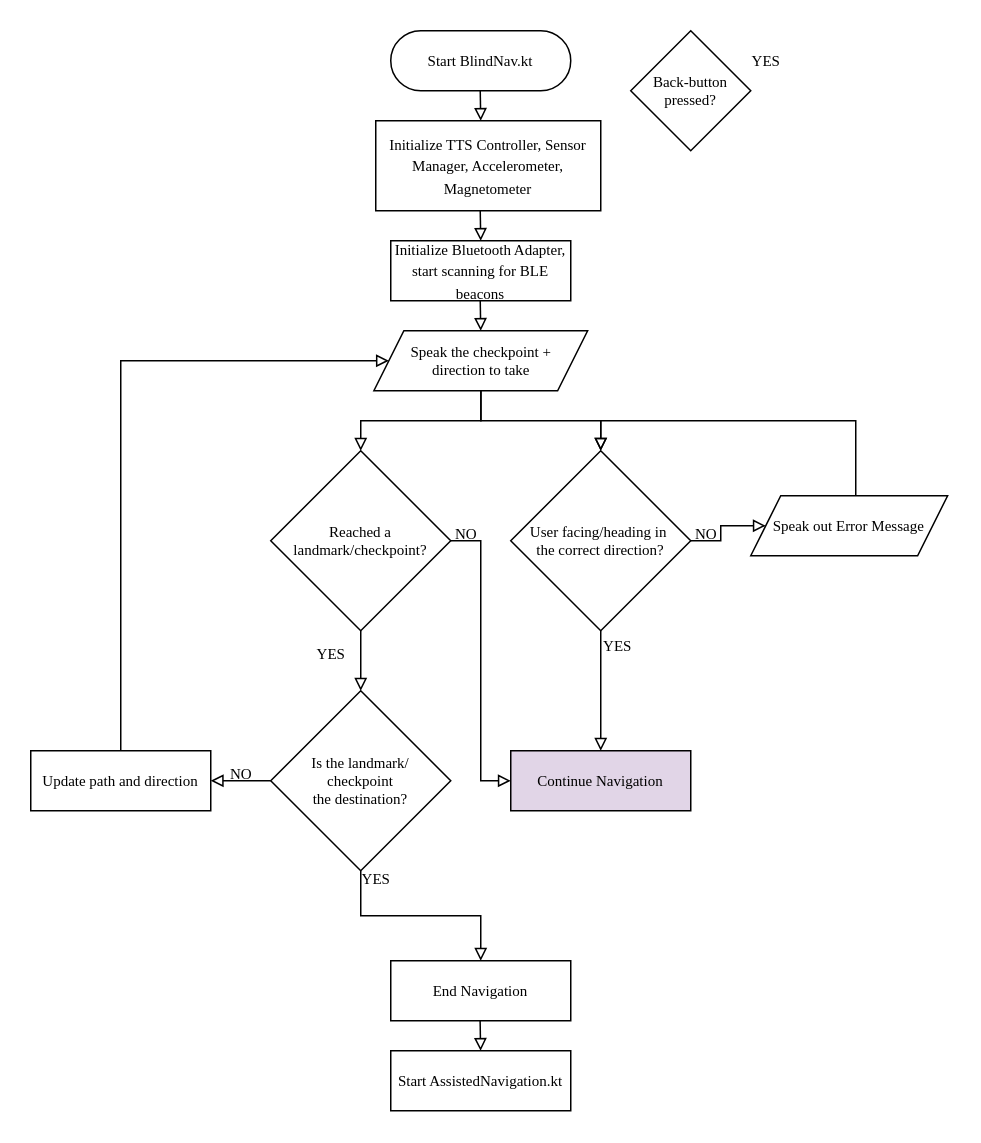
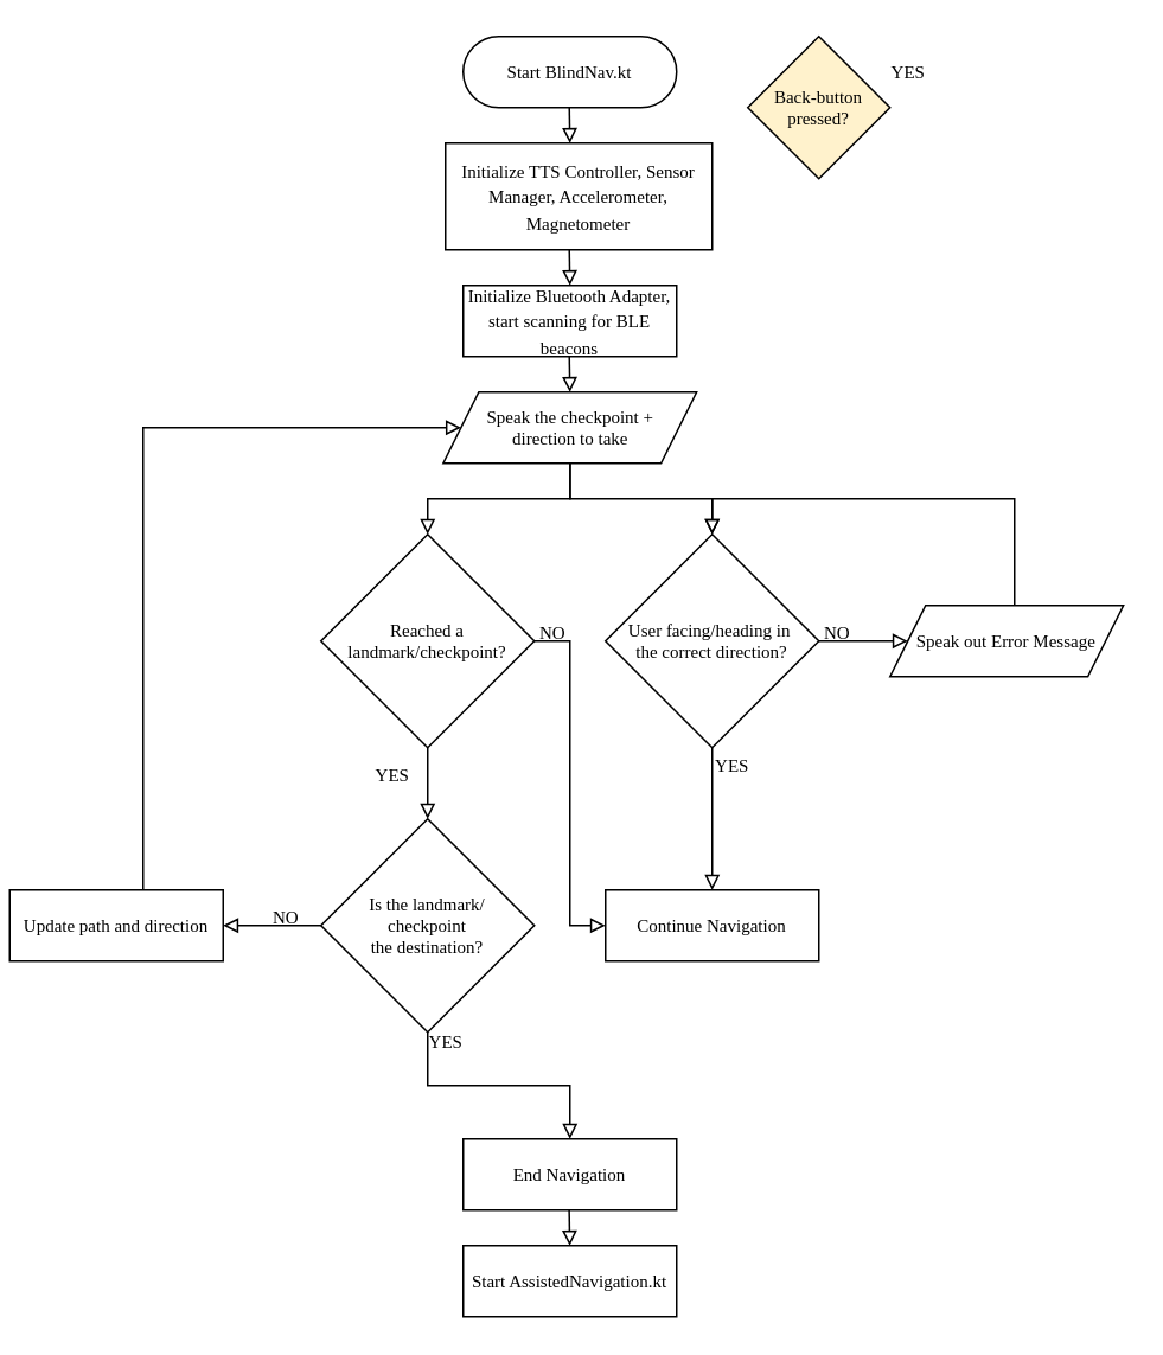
  <mxCell id="0" />
  <mxCell id="1" parent="0" />
  <mxCell id="2" value="&lt;font size=&quot;1&quot; face=&quot;Times New Roman&quot;&gt;Start BlindNav.kt&lt;/font&gt;" style="rounded=1;whiteSpace=wrap;html=1;fontSize=12;glass=0;strokeWidth=1;shadow=0;arcSize=50;" vertex="1" parent="1"><mxGeometry x="260" y="20" width="120" height="40" as="geometry" /></mxCell>
  <mxCell id="3" value="&lt;span style=&quot;border-color: var(--border-color);&quot;&gt;&lt;font style=&quot;font-size: 10px;&quot;&gt;Initialize TTS Controller, Sensor Manager, Accelerometer, Magnetometer&lt;/font&gt;&lt;/span&gt;" style="rounded=0;whiteSpace=wrap;html=1;fontFamily=Times New Roman;fontSize=12;" vertex="1" parent="1"><mxGeometry x="250" y="80" width="150" height="60" as="geometry" /></mxCell>
  <mxCell id="4" value="NO" style="text;html=1;align=center;verticalAlign=middle;resizable=0;points=[];autosize=1;strokeColor=none;fillColor=none;fontSize=10;fontFamily=Times New Roman;" vertex="1" parent="1"><mxGeometry x="290" y="340" width="40" height="30" as="geometry" /></mxCell>
  <mxCell id="5" value="YES" style="text;html=1;align=center;verticalAlign=middle;resizable=0;points=[];autosize=1;strokeColor=none;fillColor=none;fontSize=10;fontFamily=Times New Roman;" vertex="1" parent="1"><mxGeometry x="490" y="25" width="40" height="30" as="geometry" /></mxCell>
- <mxCell id="6" value="Back-button pressed?" style="rhombus;whiteSpace=wrap;html=1;fontFamily=Times New Roman;fontSize=10;" vertex="1" parent="1"><mxGeometry x="420" y="20" width="80" height="80" as="geometry" /></mxCell>
+ <mxCell id="6" value="Back-button pressed?" style="rhombus;whiteSpace=wrap;html=1;fontFamily=Times New Roman;fontSize=10;fillColor=#fff2cc;" vertex="1" parent="1"><mxGeometry x="420" y="20" width="80" height="80" as="geometry" /></mxCell>
  <mxCell id="7" style="edgeStyle=orthogonalEdgeStyle;rounded=0;sketch=0;orthogonalLoop=1;jettySize=auto;html=1;fontFamily=Times New Roman;fontSize=10;endArrow=block;endFill=0;" edge="1" parent="1" source="9" target="18"><mxGeometry relative="1" as="geometry" /></mxCell>
  <mxCell id="8" style="edgeStyle=orthogonalEdgeStyle;rounded=0;sketch=0;orthogonalLoop=1;jettySize=auto;html=1;entryX=0;entryY=0.5;entryDx=0;entryDy=0;fontFamily=Times New Roman;fontSize=10;endArrow=block;endFill=0;" edge="1" parent="1" source="9" target="11"><mxGeometry relative="1" as="geometry" /></mxCell>
  <mxCell id="9" value="User facing/heading in&amp;nbsp;&lt;br&gt;the correct direction?" style="rhombus;whiteSpace=wrap;html=1;fontFamily=Times New Roman;fontSize=10;" vertex="1" parent="1"><mxGeometry x="340" y="300" width="120" height="120" as="geometry" /></mxCell>
  <mxCell id="10" style="edgeStyle=orthogonalEdgeStyle;rounded=0;sketch=0;orthogonalLoop=1;jettySize=auto;html=1;entryX=0.5;entryY=0;entryDx=0;entryDy=0;fontFamily=Times New Roman;fontSize=10;endArrow=block;endFill=0;" edge="1" parent="1" source="11" target="9"><mxGeometry relative="1" as="geometry"><Array as="points"><mxPoint x="570" y="280" /><mxPoint x="400" y="280" /></Array></mxGeometry></mxCell>
- <mxCell id="11" value="Speak out Error Message" style="shape=parallelogram;perimeter=parallelogramPerimeter;whiteSpace=wrap;html=1;fixedSize=1;fontFamily=Times New Roman;fontSize=10;" vertex="1" parent="1"><mxGeometry x="500" y="330" width="131.25" height="40" as="geometry" /></mxCell>
+ <mxCell id="11" value="Speak out Error Message" style="shape=parallelogram;perimeter=parallelogramPerimeter;whiteSpace=wrap;html=1;fixedSize=1;fontFamily=Times New Roman;fontSize=10;" vertex="1" parent="1"><mxGeometry x="500" y="340" width="131.25" height="40" as="geometry" /></mxCell>
  <mxCell id="12" style="edgeStyle=orthogonalEdgeStyle;rounded=0;sketch=0;orthogonalLoop=1;jettySize=auto;html=1;entryX=0.5;entryY=0;entryDx=0;entryDy=0;fontFamily=Times New Roman;fontSize=10;endArrow=block;endFill=0;" edge="1" parent="1" source="14" target="21"><mxGeometry relative="1" as="geometry" /></mxCell>
  <mxCell id="13" style="edgeStyle=orthogonalEdgeStyle;rounded=0;sketch=0;orthogonalLoop=1;jettySize=auto;html=1;fontFamily=Times New Roman;fontSize=10;endArrow=block;endFill=0;" edge="1" parent="1" source="14" target="9"><mxGeometry relative="1" as="geometry" /></mxCell>
  <mxCell id="14" value="Speak the checkpoint + &lt;br&gt;direction to take" style="shape=parallelogram;perimeter=parallelogramPerimeter;whiteSpace=wrap;html=1;fixedSize=1;fontFamily=Times New Roman;fontSize=10;" vertex="1" parent="1"><mxGeometry x="248.75" y="220" width="142.5" height="40" as="geometry" /></mxCell>
  <mxCell id="15" value="&lt;span style=&quot;border-color: var(--border-color);&quot;&gt;&lt;font style=&quot;font-size: 10px;&quot;&gt;Initialize Bluetooth Adapter, start scanning for BLE beacons&lt;/font&gt;&lt;/span&gt;" style="rounded=0;whiteSpace=wrap;html=1;fontFamily=Times New Roman;fontSize=12;" vertex="1" parent="1"><mxGeometry x="260" y="160" width="120" height="40" as="geometry" /></mxCell>
  <mxCell id="16" value="&lt;span style=&quot;border-color: var(--border-color);&quot;&gt;&lt;font style=&quot;font-size: 10px;&quot;&gt;End Navigation&lt;/font&gt;&lt;/span&gt;" style="rounded=0;whiteSpace=wrap;html=1;fontFamily=Times New Roman;fontSize=12;" vertex="1" parent="1"><mxGeometry x="260" y="640" width="120" height="40" as="geometry" /></mxCell>
  <mxCell id="17" value="&lt;span style=&quot;border-color: var(--border-color);&quot;&gt;&lt;font style=&quot;font-size: 10px;&quot;&gt;Start AssistedNavigation.kt&lt;/font&gt;&lt;/span&gt;" style="rounded=0;whiteSpace=wrap;html=1;fontFamily=Times New Roman;fontSize=12;" vertex="1" parent="1"><mxGeometry x="260" y="700" width="120" height="40" as="geometry" /></mxCell>
- <mxCell id="18" value="&lt;span style=&quot;border-color: var(--border-color);&quot;&gt;&lt;font style=&quot;font-size: 10px;&quot;&gt;Continue Navigation&lt;/font&gt;&lt;/span&gt;" style="rounded=0;whiteSpace=wrap;html=1;fontFamily=Times New Roman;fontSize=12;fillColor=#e1d5e7;" vertex="1" parent="1"><mxGeometry x="340" y="500" width="120" height="40" as="geometry" /></mxCell>
+ <mxCell id="18" value="&lt;span style=&quot;border-color: var(--border-color);&quot;&gt;&lt;font style=&quot;font-size: 10px;&quot;&gt;Continue Navigation&lt;/font&gt;&lt;/span&gt;" style="rounded=0;whiteSpace=wrap;html=1;fontFamily=Times New Roman;fontSize=12;" vertex="1" parent="1"><mxGeometry x="340" y="500" width="120" height="40" as="geometry" /></mxCell>
  <mxCell id="19" style="edgeStyle=orthogonalEdgeStyle;rounded=0;sketch=0;orthogonalLoop=1;jettySize=auto;html=1;exitX=0.5;exitY=1;exitDx=0;exitDy=0;entryX=0.5;entryY=0;entryDx=0;entryDy=0;fontFamily=Times New Roman;fontSize=10;endArrow=block;endFill=0;" edge="1" parent="1" source="21" target="31"><mxGeometry relative="1" as="geometry" /></mxCell>
  <mxCell id="20" style="edgeStyle=orthogonalEdgeStyle;rounded=0;sketch=0;orthogonalLoop=1;jettySize=auto;html=1;entryX=0;entryY=0.5;entryDx=0;entryDy=0;fontFamily=Times New Roman;fontSize=10;endArrow=block;endFill=0;" edge="1" parent="1" source="21" target="18"><mxGeometry relative="1" as="geometry" /></mxCell>
  <mxCell id="21" value="Reached a landmark/checkpoint?" style="rhombus;whiteSpace=wrap;html=1;fontFamily=Times New Roman;fontSize=10;" vertex="1" parent="1"><mxGeometry x="180" y="300" width="120" height="120" as="geometry" /></mxCell>
  <mxCell id="22" value="" style="endArrow=block;html=1;rounded=0;sketch=0;fontFamily=Times New Roman;fontSize=10;endFill=0;" edge="1" parent="1"><mxGeometry width="50" height="50" relative="1" as="geometry"><mxPoint x="319.66" y="60" as="sourcePoint" /><mxPoint x="320" y="80" as="targetPoint" /></mxGeometry></mxCell>
  <mxCell id="23" value="" style="endArrow=block;html=1;rounded=0;sketch=0;fontFamily=Times New Roman;fontSize=10;endFill=0;" edge="1" parent="1"><mxGeometry width="50" height="50" relative="1" as="geometry"><mxPoint x="319.66" y="140" as="sourcePoint" /><mxPoint x="320" y="160" as="targetPoint" /></mxGeometry></mxCell>
  <mxCell id="24" value="" style="endArrow=block;html=1;rounded=0;sketch=0;fontFamily=Times New Roman;fontSize=10;endFill=0;" edge="1" parent="1"><mxGeometry width="50" height="50" relative="1" as="geometry"><mxPoint x="319.66" y="200" as="sourcePoint" /><mxPoint x="320" y="220" as="targetPoint" /></mxGeometry></mxCell>
  <mxCell id="25" value="" style="endArrow=block;html=1;rounded=0;sketch=0;fontFamily=Times New Roman;fontSize=10;endFill=0;" edge="1" parent="1"><mxGeometry width="50" height="50" relative="1" as="geometry"><mxPoint x="319.58" y="680" as="sourcePoint" /><mxPoint x="319.92" y="700" as="targetPoint" /></mxGeometry></mxCell>
  <mxCell id="26" value="YES" style="text;html=1;align=center;verticalAlign=middle;resizable=0;points=[];autosize=1;strokeColor=none;fillColor=none;fontSize=10;fontFamily=Times New Roman;" vertex="1" parent="1"><mxGeometry x="200" y="420" width="40" height="30" as="geometry" /></mxCell>
  <mxCell id="27" value="NO" style="text;html=1;align=center;verticalAlign=middle;resizable=0;points=[];autosize=1;strokeColor=none;fillColor=none;fontSize=10;fontFamily=Times New Roman;" vertex="1" parent="1"><mxGeometry x="140" y="500" width="40" height="30" as="geometry" /></mxCell>
  <mxCell id="28" value="YES" style="text;html=1;align=center;verticalAlign=middle;resizable=0;points=[];autosize=1;strokeColor=none;fillColor=none;fontSize=10;fontFamily=Times New Roman;" vertex="1" parent="1"><mxGeometry x="230" y="570" width="40" height="30" as="geometry" /></mxCell>
  <mxCell id="29" style="edgeStyle=orthogonalEdgeStyle;rounded=0;sketch=0;orthogonalLoop=1;jettySize=auto;html=1;exitX=0.5;exitY=1;exitDx=0;exitDy=0;entryX=0.5;entryY=0;entryDx=0;entryDy=0;fontFamily=Times New Roman;fontSize=10;endArrow=block;endFill=0;" edge="1" parent="1" source="31" target="16"><mxGeometry relative="1" as="geometry" /></mxCell>
  <mxCell id="30" style="edgeStyle=orthogonalEdgeStyle;rounded=0;sketch=0;orthogonalLoop=1;jettySize=auto;html=1;entryX=1;entryY=0.5;entryDx=0;entryDy=0;fontFamily=Times New Roman;fontSize=10;endArrow=block;endFill=0;" edge="1" parent="1" source="31" target="34"><mxGeometry relative="1" as="geometry" /></mxCell>
  <mxCell id="31" value="Is the landmark/&lt;br&gt;checkpoint &lt;br&gt;the destination?" style="rhombus;whiteSpace=wrap;html=1;fontFamily=Times New Roman;fontSize=10;" vertex="1" parent="1"><mxGeometry x="180" y="460" width="120" height="120" as="geometry" /></mxCell>
  <mxCell id="32" value="YES" style="text;html=1;align=center;verticalAlign=middle;resizable=0;points=[];autosize=1;strokeColor=none;fillColor=none;fontSize=10;fontFamily=Times New Roman;" vertex="1" parent="1"><mxGeometry x="391.25" y="415" width="40" height="30" as="geometry" /></mxCell>
  <mxCell id="33" style="edgeStyle=orthogonalEdgeStyle;rounded=0;sketch=0;orthogonalLoop=1;jettySize=auto;html=1;entryX=0;entryY=0.5;entryDx=0;entryDy=0;fontFamily=Times New Roman;fontSize=10;endArrow=block;endFill=0;" edge="1" parent="1" source="34" target="14"><mxGeometry relative="1" as="geometry"><Array as="points"><mxPoint x="80" y="240" /></Array></mxGeometry></mxCell>
- <mxCell id="34" value="&lt;span style=&quot;border-color: var(--border-color);&quot;&gt;&lt;font style=&quot;font-size: 10px;&quot;&gt;Update path and direction&lt;/font&gt;&lt;/span&gt;" style="rounded=0;whiteSpace=wrap;html=1;fontFamily=Times New Roman;fontSize=12;" vertex="1" parent="1"><mxGeometry x="20" y="500" width="120" height="40" as="geometry" /></mxCell>
+ <mxCell id="34" value="&lt;span style=&quot;border-color: var(--border-color);&quot;&gt;&lt;font style=&quot;font-size: 10px;&quot;&gt;Update path and direction&lt;/font&gt;&lt;/span&gt;" style="rounded=0;whiteSpace=wrap;html=1;fontFamily=Times New Roman;fontSize=12;" vertex="1" parent="1"><mxGeometry x="5" y="500" width="120" height="40" as="geometry" /></mxCell>
  <mxCell id="35" value="NO" style="text;html=1;align=center;verticalAlign=middle;resizable=0;points=[];autosize=1;strokeColor=none;fillColor=none;fontSize=10;fontFamily=Times New Roman;" vertex="1" parent="1"><mxGeometry x="450" y="340" width="40" height="30" as="geometry" /></mxCell>
